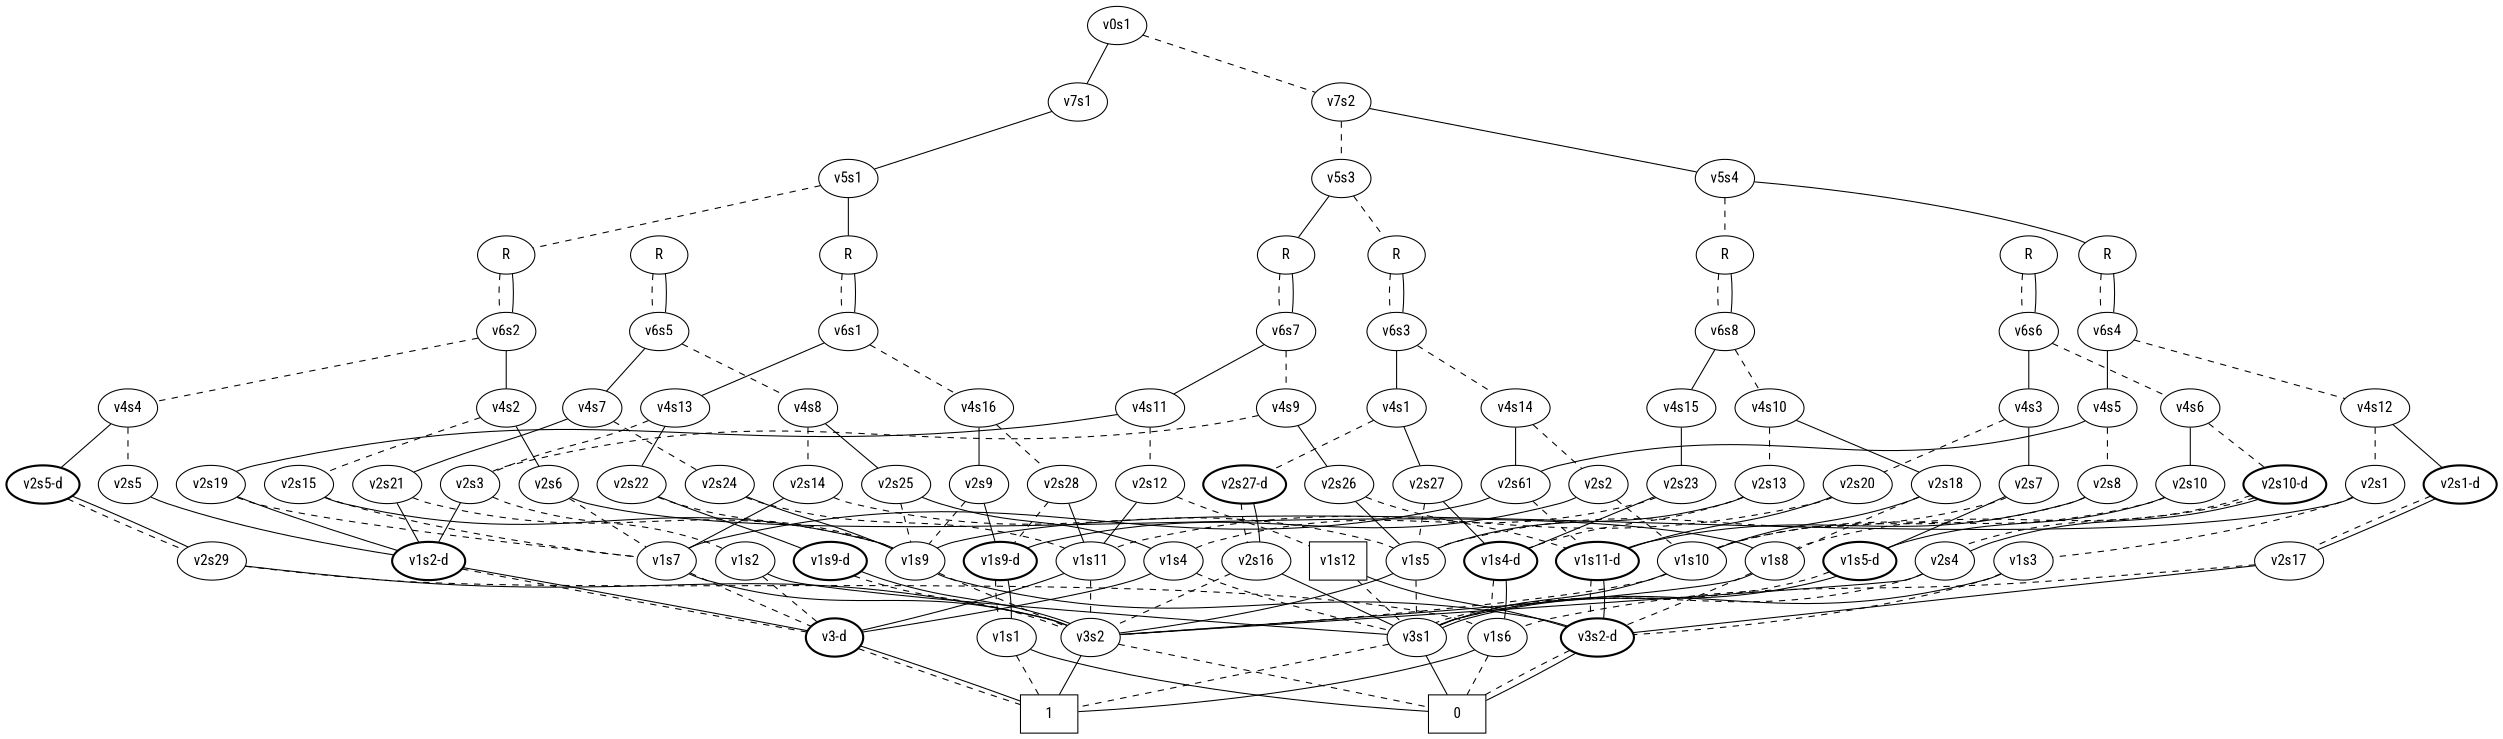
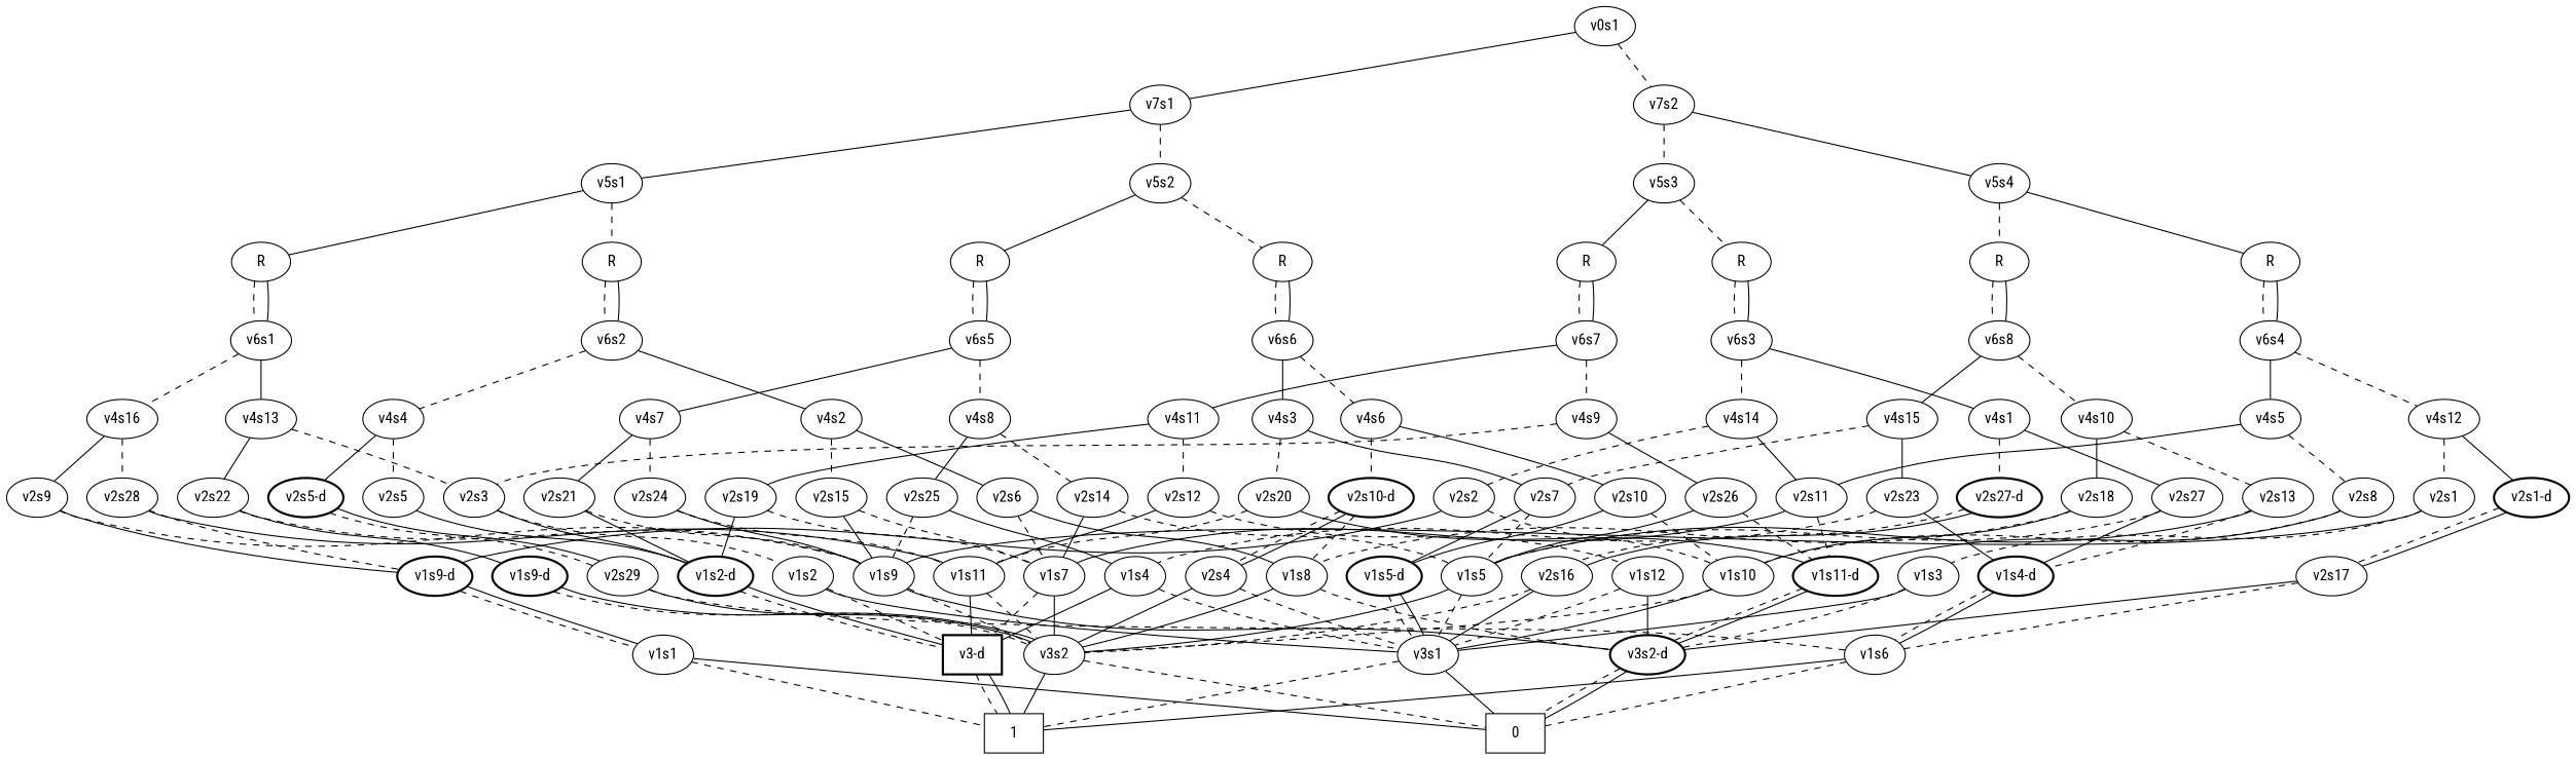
  graph {
    fontname="Roboto Condensed"
    node [fontname="Roboto Condensed"]
    edge [fontname="Roboto Condensed" style=solid]
    n1 [label=v0s1]
    n2 [label=v7s1]
    n3 [label=v7s2]
    n4 [label=v5s1]
+   n5 [label=v5s2]
    n6 [label=v5s4]
    n7 [label=v5s3]
    n8 [label=R]
    n9 [label=R]
    n10 [label=R]
    n11 [label=R]
    n12 [label=R]
    n13 [label=R]
    n14 [label=R]
    n15 [label=R]
    n16 [label=v6s1]
    n17 [label=v6s2]
    n18 [label=v6s5]
    n19 [label=v6s6]
    n20 [label=v4s13]
    n21 [label=v4s16]
    n22 [label=v4s2]
    n23 [label=v4s4]
    n24 [label=v2s22]
    n25 [label=v2s3]
    n26 [label=v2s9]
    n27 [label=v2s28]
    n28 [label="v1s9-d" style=bold]
    n29 [label=v1s9]
    n30 [label="v1s2-d" style=bold]
    n31 [label=v1s2]
    n32 [label="v1s9-d" style=bold]
    n33 [label=v1s11]
    n34 [label=v3s2]
    n35 [label="v3s2-d" style=bold]
-   n36 [label="v3-d" style=bold]
+   n36 [label="v3-d" style=bold shape=box]
    n37 [label=v3s1]
    n38 [label=1 shape=box]
    n39 [label=0 shape=box]
    n40 [label=v1s1]
    n41 [label=v2s6]
    n42 [label=v2s15]
    n43 [label="v2s5-d" style=bold]
    n44 [label=v2s5]
    n45 [label=v1s8]
    n46 [label=v1s7]
    n47 [label=v2s29]
    n48 [label=v1s6]
    n49 [label=v4s7]
    n50 [label=v4s8]
    n51 [label=v4s3]
    n52 [label=v4s6]
    n53 [label=v2s21]
    n54 [label=v2s24]
    n55 [label=v2s25]
    n56 [label=v2s14]
    n57 [label=v1s4]
    n58 [label=v1s5]
    n59 [label=v2s7]
    n60 [label=v2s20]
    n61 [label=v2s10]
    n62 [label="v2s10-d" style=bold]
    n63 [label="v1s5-d" style=bold]
    n64 [label="v1s11-d" style=bold]
    n65 [label=v1s10]
    n66 [label=v2s4]
    n67 [label=v6s4]
    n68 [label=v6s8]
    n69 [label=v6s7]
    n70 [label=v6s3]
    n71 [label=v4s5]
    n72 [label=v4s12]
    n73 [label=v4s15]
    n74 [label=v4s10]
-   n75 [label=v2s61]
+   n75 [label=v2s11]
    n76 [label=v2s8]
    n77 [label="v2s1-d" style=bold]
    n78 [label=v2s1]
    n79 [label=v2s17]
    n80 [label=v1s3]
    n81 [label=v2s23]
    n82 [label=v2s18]
    n83 [label=v2s13]
    n84 [label="v1s4-d" style=bold]
    n85 [label=v4s11]
    n86 [label=v4s9]
    n87 [label=v4s1]
    n88 [label=v4s14]
    n89 [label=v2s19]
    n90 [label=v2s12]
    n91 [label=v2s26]
-   n92 [label=v1s12 shape=box]
+   n92 [label=v1s12]
    n93 [label=v2s27]
    n94 [label="v2s27-d" style=bold]
    n95 [label=v2s2]
    n96 [label=v2s16]
    n1 -- n2
    n1 -- n3 [style=dashed]
    n2 -- n4
+   n2 -- n5 [style=dashed]
    n3 -- n6
    n3 -- n7 [style=dashed]
    n4 -- n8
    n4 -- n9 [style=dashed]
+   n5 -- n10
+   n5 -- n11 [style=dashed]
    n6 -- n12
    n6 -- n13 [style=dashed]
    n7 -- n14
    n7 -- n15 [style=dashed]
    n8 -- n16 [style=dashed]
    n8 -- n16
    n9 -- n17 [style=dashed]
    n9 -- n17
    n10 -- n18 [style=dashed]
    n10 -- n18
    n11 -- n19 [style=dashed]
    n11 -- n19
    n12 -- n67 [style=dashed]
    n12 -- n67
    n13 -- n68 [style=dashed]
    n13 -- n68
    n14 -- n69 [style=dashed]
    n14 -- n69
    n15 -- n70 [style=dashed]
    n15 -- n70
    n16 -- n20
    n16 -- n21 [style=dashed]
    n17 -- n22
    n17 -- n23 [style=dashed]
    n18 -- n49
    n18 -- n50 [style=dashed]
    n19 -- n51
    n19 -- n52 [style=dashed]
    n20 -- n24
    n20 -- n25 [style=dashed]
    n21 -- n26
    n21 -- n27 [style=dashed]
    n22 -- n41
    n22 -- n42 [style=dashed]
    n23 -- n43
    n23 -- n44 [style=dashed]
    n24 -- n28
    n24 -- n29 [style=dashed]
    n25 -- n30
    n25 -- n31 [style=dashed]
    n26 -- n29 [style=dashed]
    n26 -- n32
    n27 -- n32 [style=dashed]
    n27 -- n33
    n28 -- n34 [style=dashed]
    n28 -- n34
    n29 -- n34 [style=dashed]
    n29 -- n35
    n30 -- n36 [style=dashed]
    n30 -- n36
    n31 -- n36 [style=dashed]
    n31 -- n37
    n32 -- n40 [style=dashed]
    n32 -- n40
    n33 -- n34 [style=dashed]
    n33 -- n36
    n34 -- n38
    n34 -- n39 [style=dashed]
    n35 -- n39 [style=dashed]
    n35 -- n39
    n36 -- n38 [style=dashed]
    n36 -- n38
    n37 -- n38 [style=dashed]
    n37 -- n39
    n40 -- n38 [style=dashed]
    n40 -- n39
    n41 -- n45
    n41 -- n46 [style=dashed]
    n42 -- n29
    n42 -- n46 [style=dashed]
    n43 -- n47 [style=dashed]
    n43 -- n47
    n44 -- n30
    n45 -- n34
    n45 -- n35 [style=dashed]
    n46 -- n34
    n46 -- n36 [style=dashed]
    n47 -- n34
    n47 -- n48 [style=dashed]
    n48 -- n38
    n48 -- n39 [style=dashed]
    n49 -- n53
    n49 -- n54 [style=dashed]
    n50 -- n55
    n50 -- n56 [style=dashed]
    n51 -- n59
    n51 -- n60 [style=dashed]
    n52 -- n61
    n52 -- n62 [style=dashed]
    n53 -- n29 [style=dashed]
    n53 -- n30
    n54 -- n29
    n54 -- n33 [style=dashed]
    n55 -- n29 [style=dashed]
    n55 -- n57
    n56 -- n46
    n56 -- n58 [style=dashed]
    n57 -- n36
    n57 -- n37 [style=dashed]
    n58 -- n34
    n58 -- n37 [style=dashed]
    n59 -- n58 [style=dashed]
    n59 -- n63
    n60 -- n33 [style=dashed]
    n60 -- n64
    n61 -- n63
    n61 -- n65 [style=dashed]
    n62 -- n45 [style=dashed]
    n62 -- n66 [style=dashed]
    n62 -- n66
    n63 -- n37 [style=dashed]
    n63 -- n37
    n64 -- n35 [style=dashed]
    n64 -- n35
    n65 -- n34 [style=dashed]
    n65 -- n37
    n66 -- n34
    n66 -- n37 [style=dashed]
    n67 -- n71
    n67 -- n72 [style=dashed]
    n68 -- n73
    n68 -- n74 [style=dashed]
    n69 -- n85
    n69 -- n86 [style=dashed]
    n70 -- n87
    n70 -- n88 [style=dashed]
    n71 -- n75
    n71 -- n76 [style=dashed]
    n72 -- n77
    n72 -- n78 [style=dashed]
+   n73 -- n59 [style=dashed]
    n73 -- n81
    n74 -- n82
    n74 -- n83 [style=dashed]
    n75 -- n46
    n75 -- n64 [style=dashed]
    n76 -- n64
    n76 -- n65 [style=dashed]
    n77 -- n79 [style=dashed]
    n77 -- n79
    n78 -- n29
    n78 -- n80 [style=dashed]
    n79 -- n35
    n79 -- n48 [style=dashed]
    n80 -- n35 [style=dashed]
    n80 -- n37
    n81 -- n57 [style=dashed]
    n81 -- n84
    n82 -- n45 [style=dashed]
    n82 -- n65
    n83 -- n58
    n83 -- n84 [style=dashed]
    n84 -- n48 [style=dashed]
    n84 -- n48
    n85 -- n89
    n85 -- n90 [style=dashed]
    n86 -- n25 [style=dashed]
    n86 -- n91
    n87 -- n93
    n87 -- n94 [style=dashed]
    n88 -- n75
    n88 -- n95 [style=dashed]
    n89 -- n30
    n89 -- n46 [style=dashed]
    n90 -- n33
    n90 -- n92 [style=dashed]
    n91 -- n58
    n91 -- n64 [style=dashed]
    n92 -- n35
    n92 -- n37 [style=dashed]
    n93 -- n58 [style=dashed]
    n93 -- n84
    n94 -- n96 [style=dashed]
    n94 -- n96
    n95 -- n32
    n95 -- n65 [style=dashed]
    n96 -- n34 [style=dashed]
    n96 -- n37
  }
